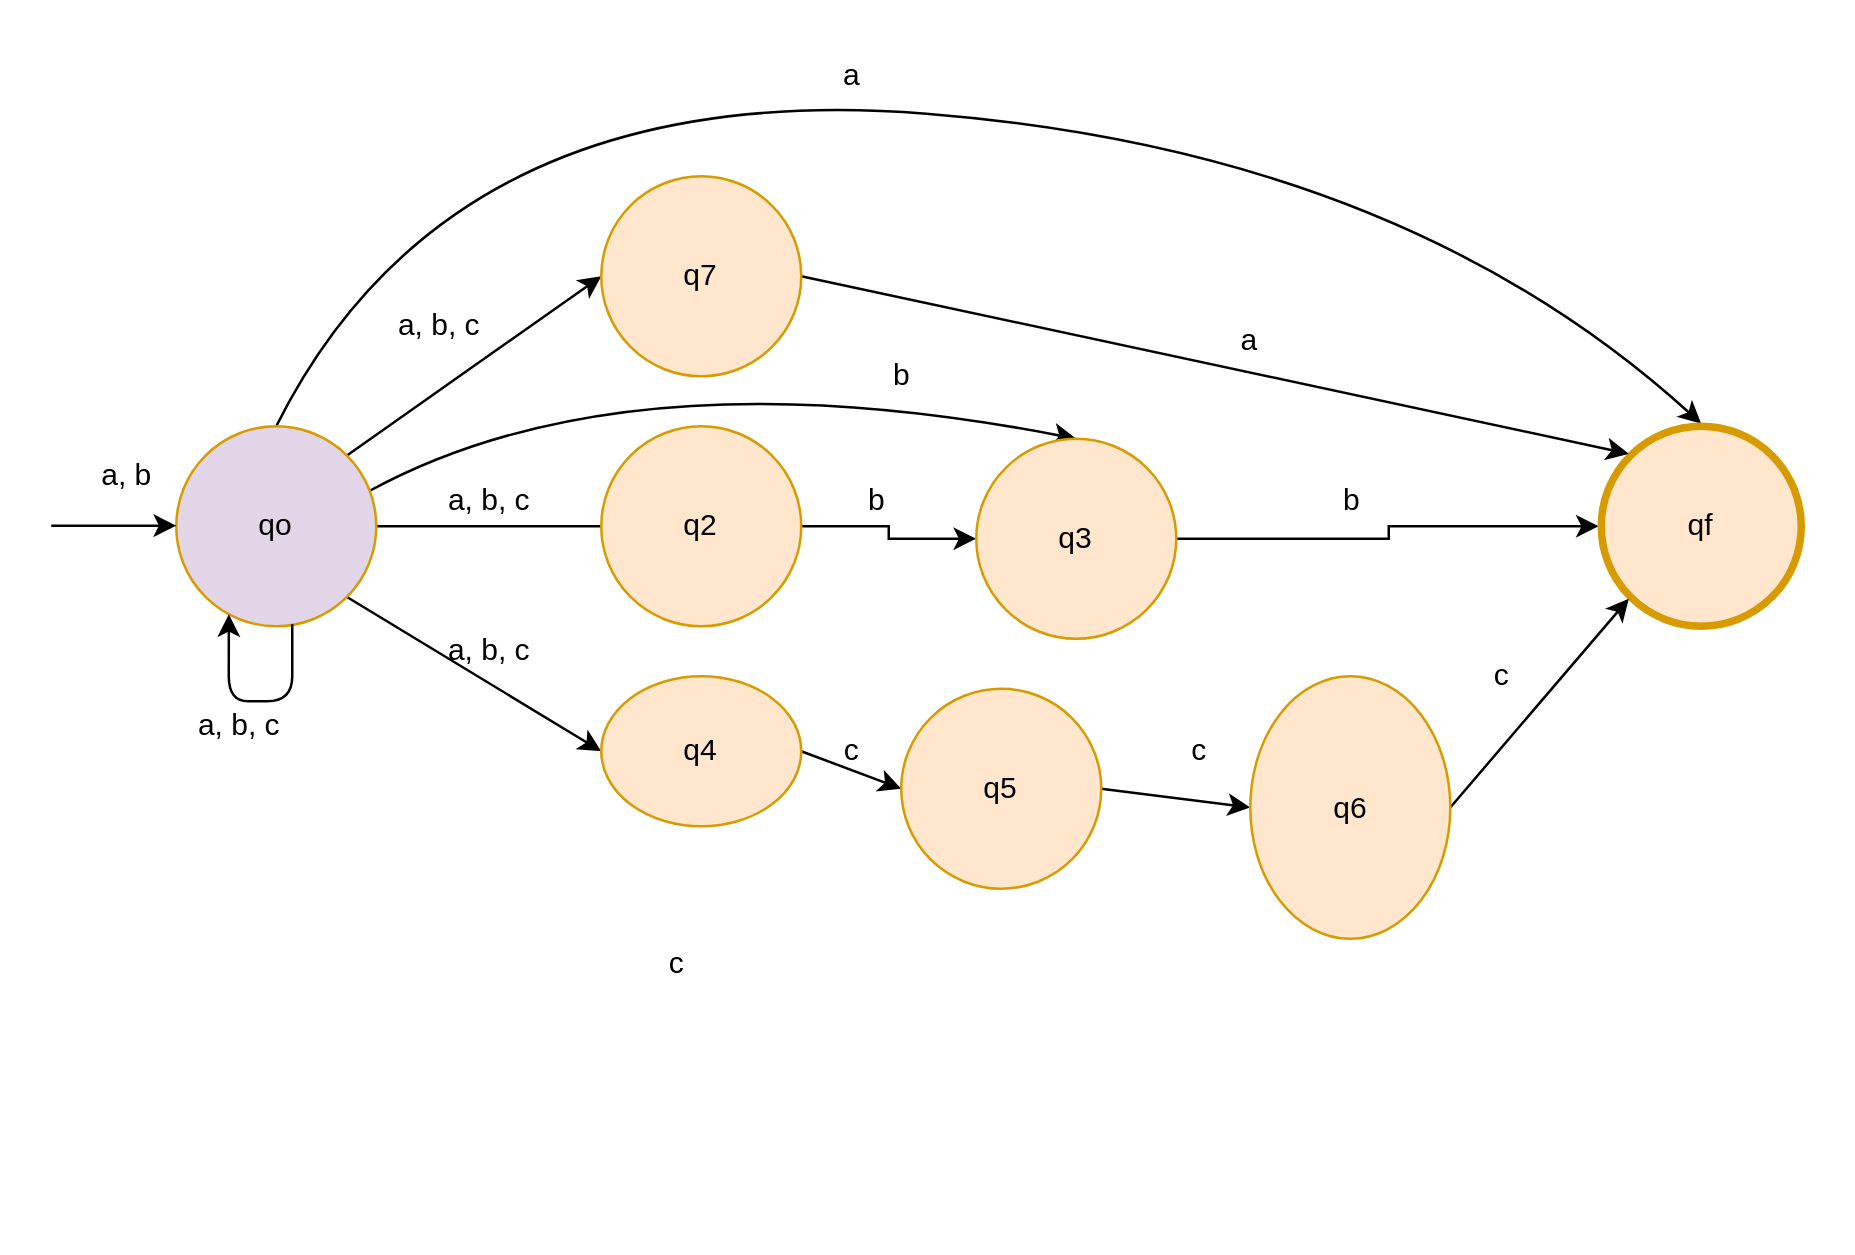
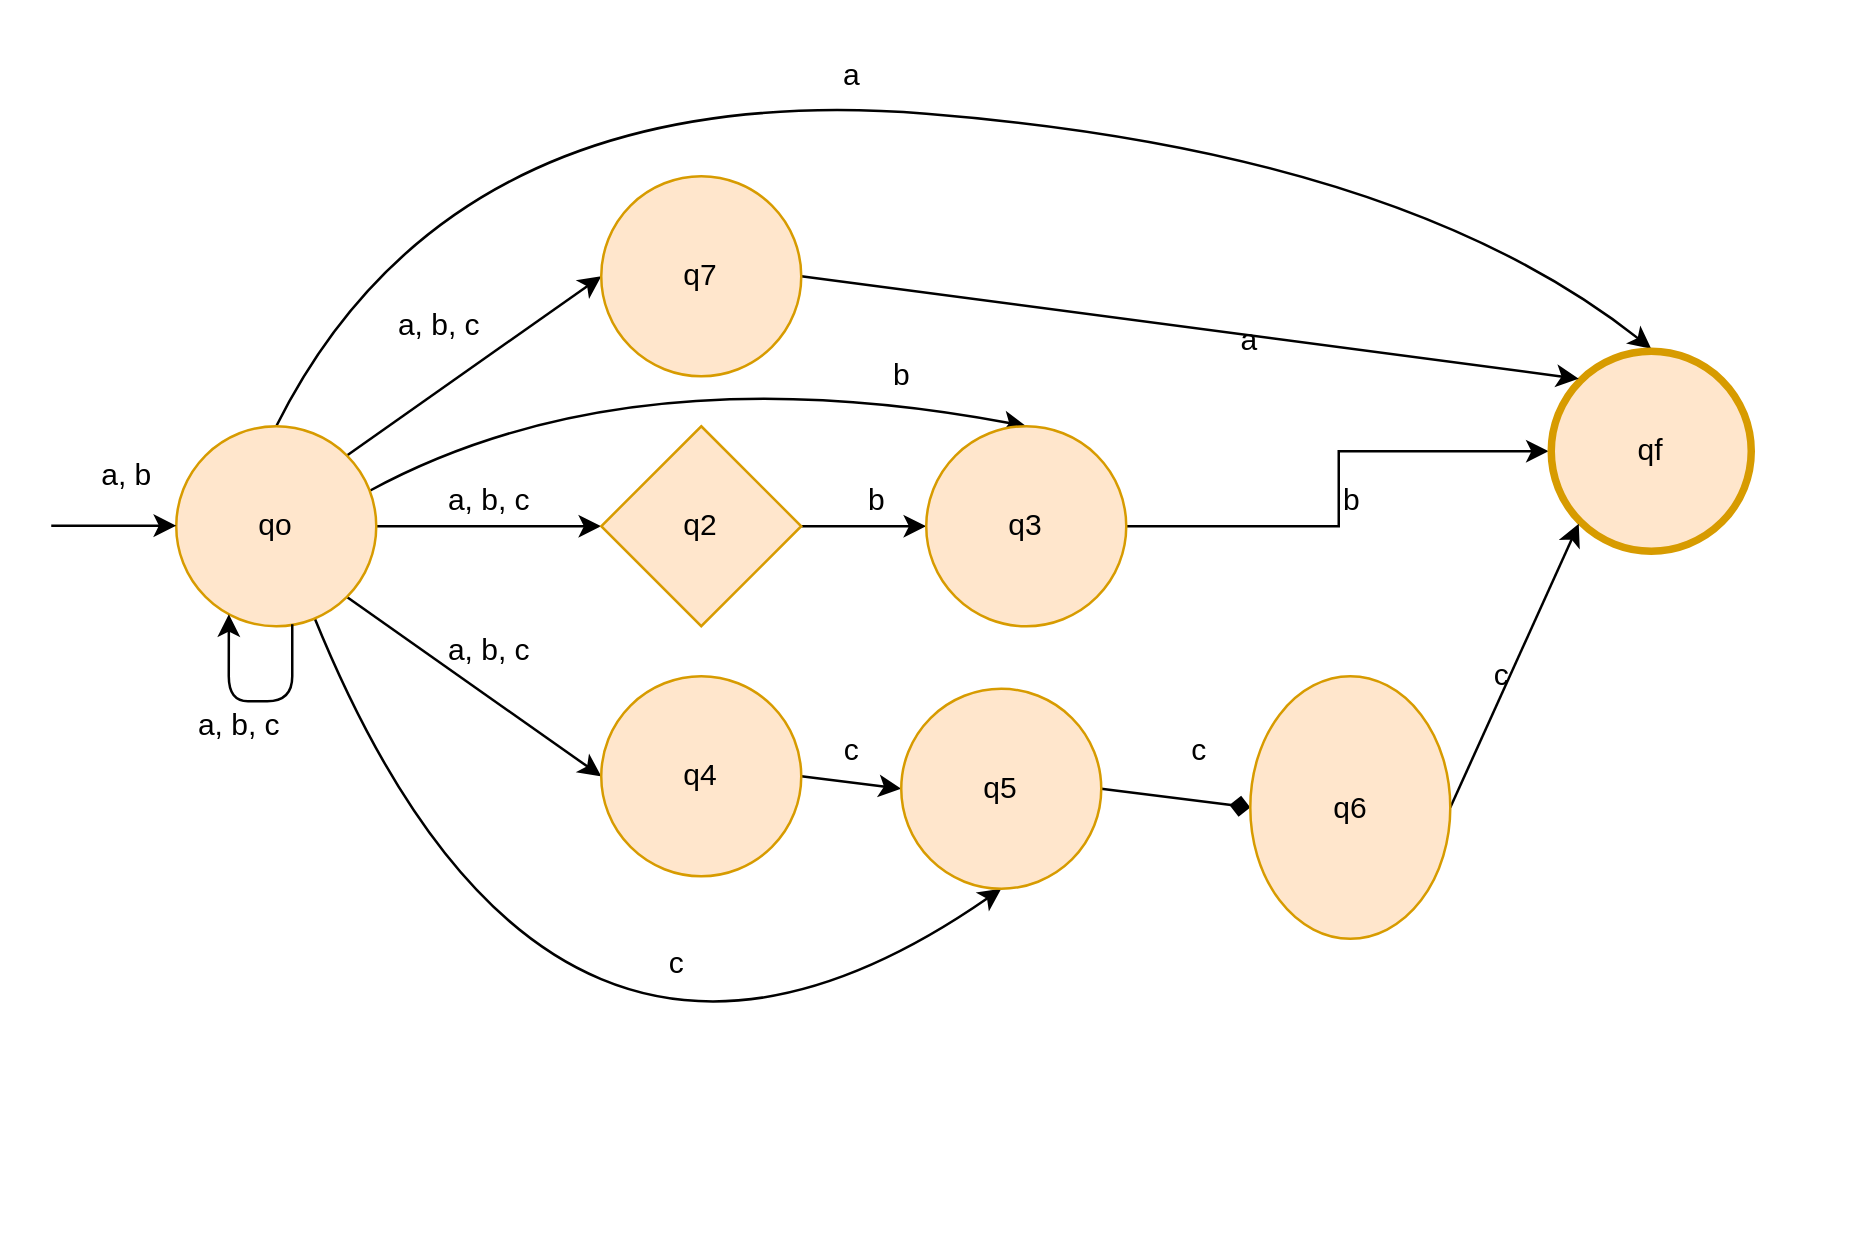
  <mxCell id="0" />
  <mxCell id="1" parent="0" />
- <mxCell id="2" style="edgeStyle=orthogonalEdgeStyle;rounded=0;orthogonalLoop=1;jettySize=auto;html=1;endArrow=none;" parent="1" source="8" target="10" edge="1"><mxGeometry relative="1" as="geometry" /></mxCell>
+ <mxCell id="2" style="edgeStyle=orthogonalEdgeStyle;rounded=0;orthogonalLoop=1;jettySize=auto;html=1;" parent="1" source="8" target="10" edge="1"><mxGeometry relative="1" as="geometry" /></mxCell>
  <mxCell id="3" style="rounded=0;orthogonalLoop=1;jettySize=auto;html=1;exitX=1;exitY=0;exitDx=0;exitDy=0;entryX=0;entryY=0.5;entryDx=0;entryDy=0;" edge="1" parent="1" source="8" target="20"><mxGeometry relative="1" as="geometry" /></mxCell>
  <mxCell id="4" style="edgeStyle=none;rounded=0;orthogonalLoop=1;jettySize=auto;html=1;exitX=1;exitY=1;exitDx=0;exitDy=0;entryX=0;entryY=0.5;entryDx=0;entryDy=0;" edge="1" parent="1" source="8" target="22"><mxGeometry relative="1" as="geometry" /></mxCell>
  <mxCell id="5" style="edgeStyle=none;orthogonalLoop=1;jettySize=auto;html=1;exitX=0.5;exitY=0;exitDx=0;exitDy=0;entryX=0.5;entryY=0;entryDx=0;entryDy=0;curved=1;" edge="1" parent="1" source="8" target="13"><mxGeometry relative="1" as="geometry"><Array as="points"><mxPoint x="180" y="30" /><mxPoint x="560" y="60" /></Array></mxGeometry></mxCell>
  <mxCell id="6" style="edgeStyle=none;curved=1;orthogonalLoop=1;jettySize=auto;html=1;exitX=0.963;exitY=0.325;exitDx=0;exitDy=0;entryX=0.5;entryY=0;entryDx=0;entryDy=0;exitPerimeter=0;" edge="1" parent="1" source="8" target="12"><mxGeometry relative="1" as="geometry"><Array as="points"><mxPoint x="250" y="140" /></Array></mxGeometry></mxCell>
- <mxCell id="8" value="qo" style="ellipse;whiteSpace=wrap;html=1;fillColor=#e1d5e7;strokeColor=#d79b00;" parent="1" vertex="1"><mxGeometry x="70" y="170" width="80" height="80" as="geometry" /></mxCell>
+ <mxCell id="7" style="edgeStyle=none;curved=1;orthogonalLoop=1;jettySize=auto;html=1;exitX=0.688;exitY=0.95;exitDx=0;exitDy=0;entryX=0.5;entryY=1;entryDx=0;entryDy=0;exitPerimeter=0;" edge="1" parent="1" source="8" target="24"><mxGeometry relative="1" as="geometry"><Array as="points"><mxPoint x="220" y="480" /></Array></mxGeometry></mxCell>
+ <mxCell id="8" value="qo" style="ellipse;whiteSpace=wrap;html=1;fillColor=#ffe6cc;strokeColor=#d79b00;" parent="1" vertex="1"><mxGeometry x="70" y="170" width="80" height="80" as="geometry" /></mxCell>
  <mxCell id="9" style="edgeStyle=orthogonalEdgeStyle;rounded=0;orthogonalLoop=1;jettySize=auto;html=1;entryX=0;entryY=0.5;entryDx=0;entryDy=0;" parent="1" source="10" target="12" edge="1"><mxGeometry relative="1" as="geometry" /></mxCell>
- <mxCell id="10" value="q2" style="ellipse;whiteSpace=wrap;html=1;fillColor=#ffe6cc;strokeColor=#d79b00;" parent="1" vertex="1"><mxGeometry x="240" y="170" width="80" height="80" as="geometry" /></mxCell>
+ <mxCell id="10" value="q2" style="rhombus;whiteSpace=wrap;html=1;fillColor=#ffe6cc;strokeColor=#d79b00;" parent="1" vertex="1"><mxGeometry x="240" y="170" width="80" height="80" as="geometry" /></mxCell>
  <mxCell id="11" style="edgeStyle=orthogonalEdgeStyle;rounded=0;orthogonalLoop=1;jettySize=auto;html=1;" parent="1" source="12" target="13" edge="1"><mxGeometry relative="1" as="geometry" /></mxCell>
- <mxCell id="12" value="q3" style="ellipse;whiteSpace=wrap;html=1;fillColor=#ffe6cc;strokeColor=#d79b00;" parent="1" vertex="1"><mxGeometry x="390" y="175" width="80" height="80" as="geometry" /></mxCell>
- <mxCell id="13" value="qf" style="ellipse;whiteSpace=wrap;html=1;fillColor=#ffe6cc;strokeColor=#d79b00;shadow=0;perimeterSpacing=1;strokeWidth=3;" parent="1" vertex="1"><mxGeometry x="640" y="170" width="80" height="80" as="geometry" /></mxCell>
+ <mxCell id="12" value="q3" style="ellipse;whiteSpace=wrap;html=1;fillColor=#ffe6cc;strokeColor=#d79b00;" parent="1" vertex="1"><mxGeometry x="370" y="170" width="80" height="80" as="geometry" /></mxCell>
+ <mxCell id="13" value="qf" style="ellipse;whiteSpace=wrap;html=1;fillColor=#ffe6cc;strokeColor=#d79b00;shadow=0;perimeterSpacing=1;strokeWidth=3;" parent="1" vertex="1"><mxGeometry x="620" y="140" width="80" height="80" as="geometry" /></mxCell>
  <mxCell id="14" value="a, b" style="text;html=1;align=center;verticalAlign=middle;resizable=0;points=[];autosize=1;strokeColor=none;fillColor=none;" parent="1" vertex="1"><mxGeometry x="30" y="180" width="40" height="20" as="geometry" /></mxCell>
  <mxCell id="15" value="b" style="text;html=1;align=center;verticalAlign=middle;resizable=0;points=[];autosize=1;strokeColor=none;fillColor=none;" parent="1" vertex="1"><mxGeometry x="340" y="190" width="20" height="20" as="geometry" /></mxCell>
  <mxCell id="16" value="" style="endArrow=classic;html=1;shadow=0;strokeWidth=1;" parent="1" edge="1"><mxGeometry width="50" height="50" relative="1" as="geometry"><mxPoint x="20" y="209.76" as="sourcePoint" /><mxPoint x="70" y="209.76" as="targetPoint" /></mxGeometry></mxCell>
  <mxCell id="17" style="edgeStyle=orthogonalEdgeStyle;rounded=1;orthogonalLoop=1;jettySize=auto;html=1;entryX=0.263;entryY=0.94;entryDx=0;entryDy=0;entryPerimeter=0;exitX=0.58;exitY=0.99;exitDx=0;exitDy=0;exitPerimeter=0;" parent="1" source="8" target="8" edge="1"><mxGeometry relative="1" as="geometry"><mxPoint x="150" y="210" as="sourcePoint" /><mxPoint x="90" y="160" as="targetPoint" /><Array as="points"><mxPoint x="116" y="280" /><mxPoint x="91" y="280" /></Array></mxGeometry></mxCell>
  <mxCell id="18" value="a, b, c" style="text;html=1;align=center;verticalAlign=middle;resizable=0;points=[];autosize=1;strokeColor=none;fillColor=none;" parent="1" vertex="1"><mxGeometry x="70" y="280" width="50" height="20" as="geometry" /></mxCell>
  <mxCell id="19" style="edgeStyle=none;orthogonalLoop=1;jettySize=auto;html=1;exitX=1;exitY=0.5;exitDx=0;exitDy=0;entryX=0;entryY=0;entryDx=0;entryDy=0;curved=1;" edge="1" parent="1" source="20" target="13"><mxGeometry relative="1" as="geometry" /></mxCell>
  <mxCell id="20" value="q7" style="ellipse;whiteSpace=wrap;html=1;fillColor=#ffe6cc;strokeColor=#d79b00;" vertex="1" parent="1"><mxGeometry x="240" y="70" width="80" height="80" as="geometry" /></mxCell>
  <mxCell id="21" style="edgeStyle=none;rounded=0;orthogonalLoop=1;jettySize=auto;html=1;exitX=1;exitY=0.5;exitDx=0;exitDy=0;entryX=0;entryY=0.5;entryDx=0;entryDy=0;" edge="1" parent="1" source="22" target="24"><mxGeometry relative="1" as="geometry" /></mxCell>
- <mxCell id="22" value="q4" style="ellipse;whiteSpace=wrap;html=1;fillColor=#ffe6cc;strokeColor=#d79b00;" vertex="1" parent="1"><mxGeometry x="240" y="270" width="80" height="60" as="geometry" /></mxCell>
- <mxCell id="23" style="edgeStyle=none;rounded=0;orthogonalLoop=1;jettySize=auto;html=1;exitX=1;exitY=0.5;exitDx=0;exitDy=0;entryX=0;entryY=0.5;entryDx=0;entryDy=0;" edge="1" parent="1" source="24" target="26"><mxGeometry relative="1" as="geometry" /></mxCell>
+ <mxCell id="22" value="q4" style="ellipse;whiteSpace=wrap;html=1;fillColor=#ffe6cc;strokeColor=#d79b00;" vertex="1" parent="1"><mxGeometry x="240" y="270" width="80" height="80" as="geometry" /></mxCell>
+ <mxCell id="23" style="edgeStyle=none;rounded=0;orthogonalLoop=1;jettySize=auto;html=1;exitX=1;exitY=0.5;exitDx=0;exitDy=0;entryX=0;entryY=0.5;entryDx=0;entryDy=0;endArrow=diamond;" edge="1" parent="1" source="24" target="26"><mxGeometry relative="1" as="geometry" /></mxCell>
  <mxCell id="24" value="q5" style="ellipse;whiteSpace=wrap;html=1;fillColor=#ffe6cc;strokeColor=#d79b00;" vertex="1" parent="1"><mxGeometry x="360" y="275" width="80" height="80" as="geometry" /></mxCell>
  <mxCell id="25" style="edgeStyle=none;rounded=0;orthogonalLoop=1;jettySize=auto;html=1;exitX=1;exitY=0.5;exitDx=0;exitDy=0;entryX=0;entryY=1;entryDx=0;entryDy=0;" edge="1" parent="1" source="26" target="13"><mxGeometry relative="1" as="geometry" /></mxCell>
  <mxCell id="26" value="q6" style="ellipse;whiteSpace=wrap;html=1;fillColor=#ffe6cc;strokeColor=#d79b00;" vertex="1" parent="1"><mxGeometry x="499.62" y="270" width="80" height="105" as="geometry" /></mxCell>
  <mxCell id="27" value="a, b, c" style="text;html=1;align=center;verticalAlign=middle;resizable=0;points=[];autosize=1;strokeColor=none;fillColor=none;" vertex="1" parent="1"><mxGeometry x="150" y="120" width="50" height="20" as="geometry" /></mxCell>
  <mxCell id="28" value="a, b, c" style="text;html=1;align=center;verticalAlign=middle;resizable=0;points=[];autosize=1;strokeColor=none;fillColor=none;" vertex="1" parent="1"><mxGeometry x="170" y="190" width="50" height="20" as="geometry" /></mxCell>
  <mxCell id="29" value="a, b, c" style="text;html=1;align=center;verticalAlign=middle;resizable=0;points=[];autosize=1;strokeColor=none;fillColor=none;" vertex="1" parent="1"><mxGeometry x="170" y="250" width="50" height="20" as="geometry" /></mxCell>
  <mxCell id="30" value="b" style="text;html=1;align=center;verticalAlign=middle;resizable=0;points=[];autosize=1;strokeColor=none;fillColor=none;" vertex="1" parent="1"><mxGeometry x="529.62" y="190" width="20" height="20" as="geometry" /></mxCell>
  <mxCell id="31" value="a" style="text;html=1;align=center;verticalAlign=middle;resizable=0;points=[];autosize=1;strokeColor=none;fillColor=none;" vertex="1" parent="1"><mxGeometry x="489" y="126" width="20" height="20" as="geometry" /></mxCell>
  <mxCell id="32" value="c" style="text;html=1;align=center;verticalAlign=middle;resizable=0;points=[];autosize=1;strokeColor=none;fillColor=none;" vertex="1" parent="1"><mxGeometry x="469" y="290" width="20" height="20" as="geometry" /></mxCell>
  <mxCell id="33" value="c" style="text;html=1;align=center;verticalAlign=middle;resizable=0;points=[];autosize=1;strokeColor=none;fillColor=none;" vertex="1" parent="1"><mxGeometry x="330" y="290" width="20" height="20" as="geometry" /></mxCell>
  <mxCell id="34" value="c" style="text;html=1;align=center;verticalAlign=middle;resizable=0;points=[];autosize=1;strokeColor=none;fillColor=none;" vertex="1" parent="1"><mxGeometry x="590" y="260" width="20" height="20" as="geometry" /></mxCell>
  <mxCell id="35" value="a" style="text;html=1;align=center;verticalAlign=middle;resizable=0;points=[];autosize=1;strokeColor=none;fillColor=none;" vertex="1" parent="1"><mxGeometry x="330" y="20" width="20" height="20" as="geometry" /></mxCell>
  <mxCell id="36" value="b" style="text;html=1;align=center;verticalAlign=middle;resizable=0;points=[];autosize=1;strokeColor=none;fillColor=none;" vertex="1" parent="1"><mxGeometry x="350" y="140" width="20" height="20" as="geometry" /></mxCell>
  <mxCell id="37" value="c" style="text;html=1;align=center;verticalAlign=middle;resizable=0;points=[];autosize=1;strokeColor=none;fillColor=none;" vertex="1" parent="1"><mxGeometry x="260" y="375" width="20" height="20" as="geometry" /></mxCell>
